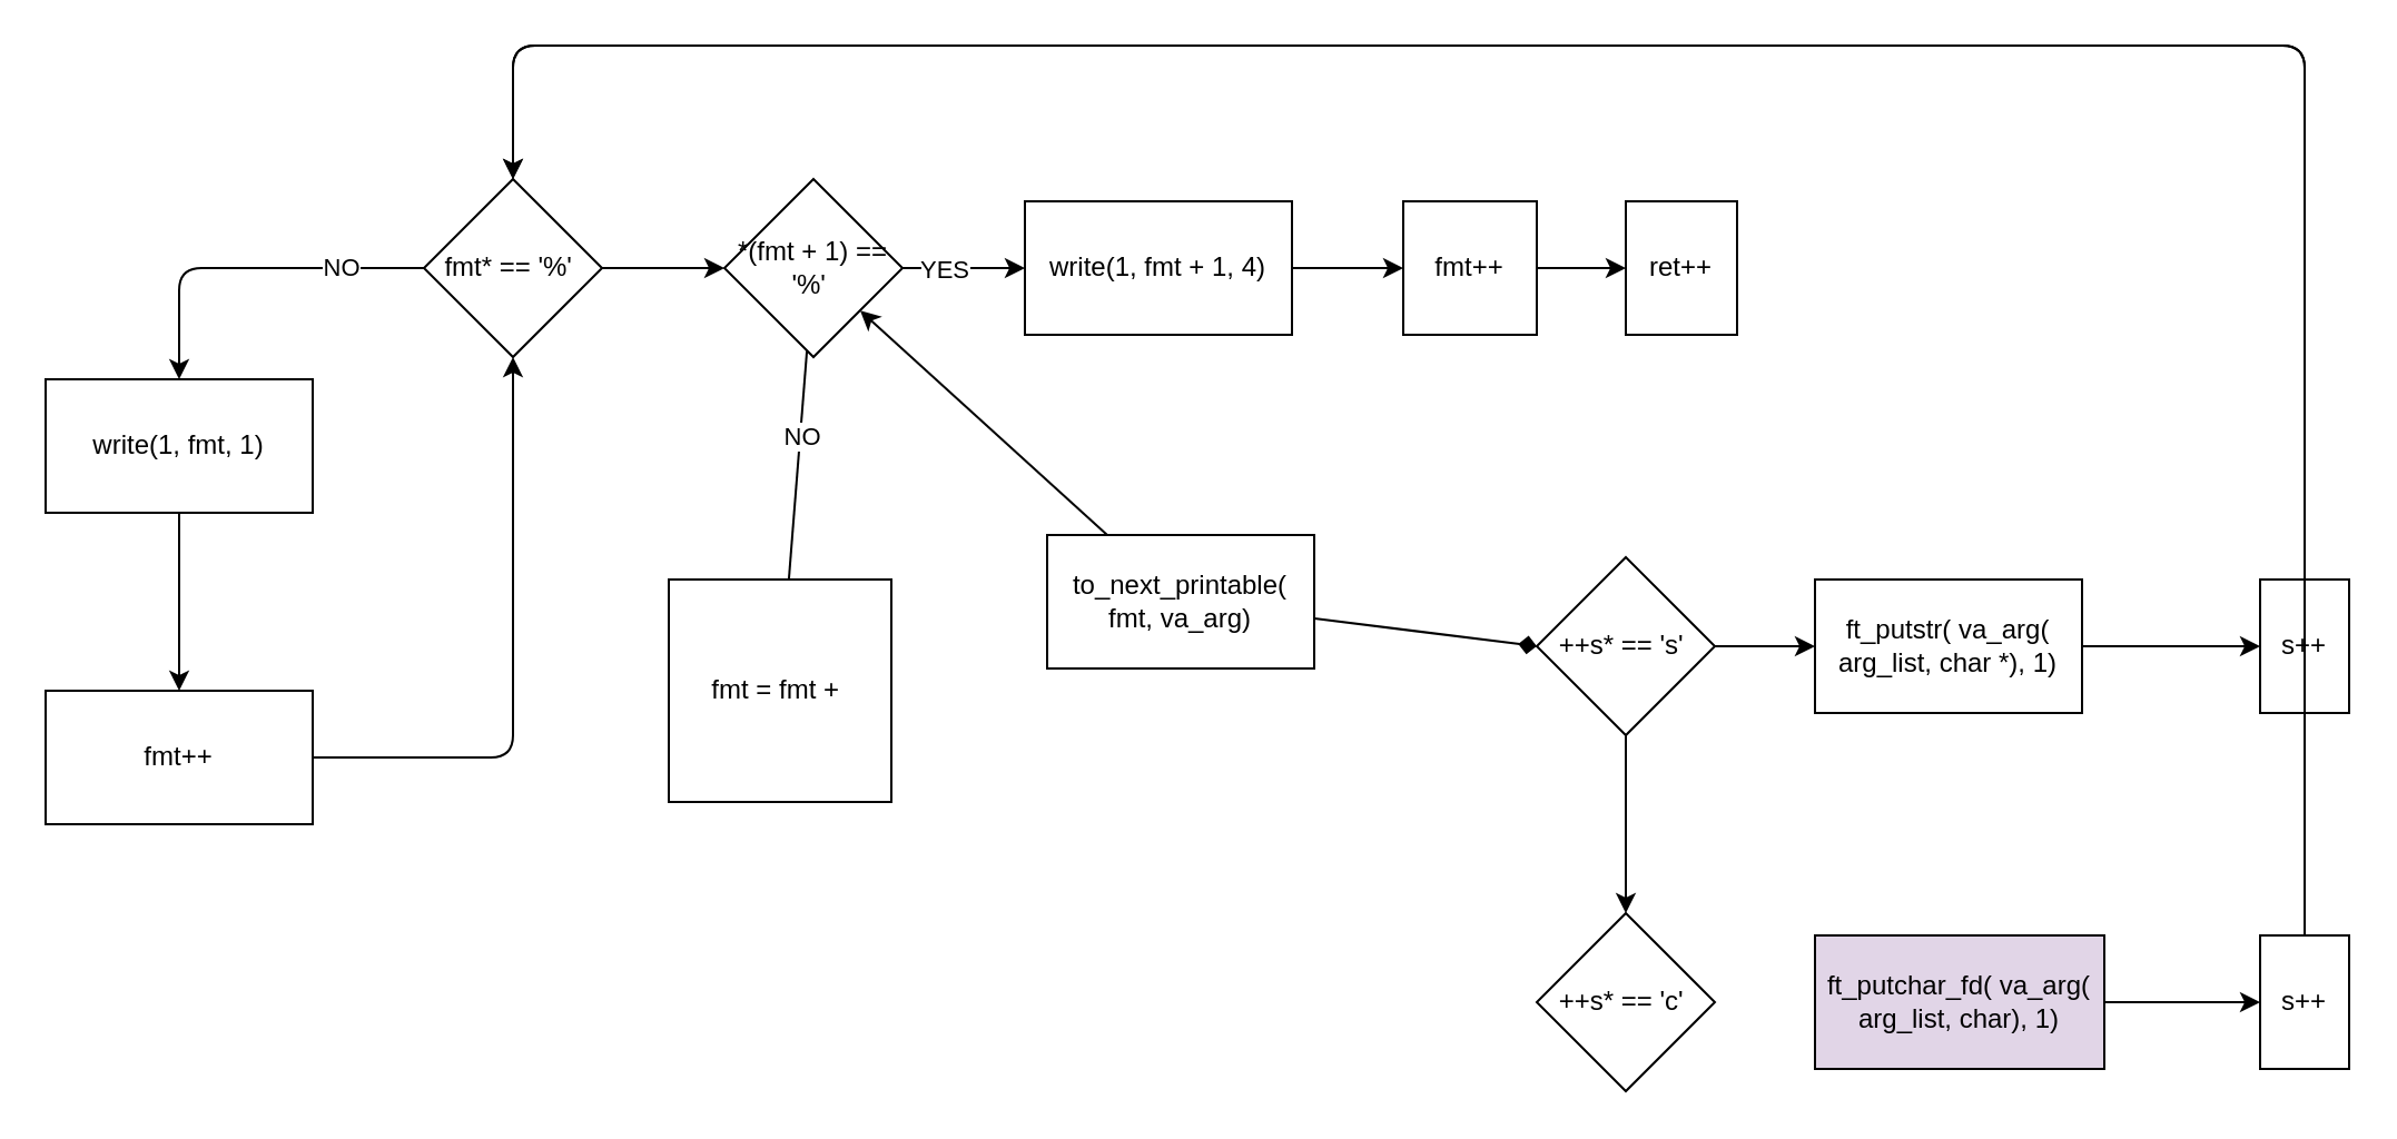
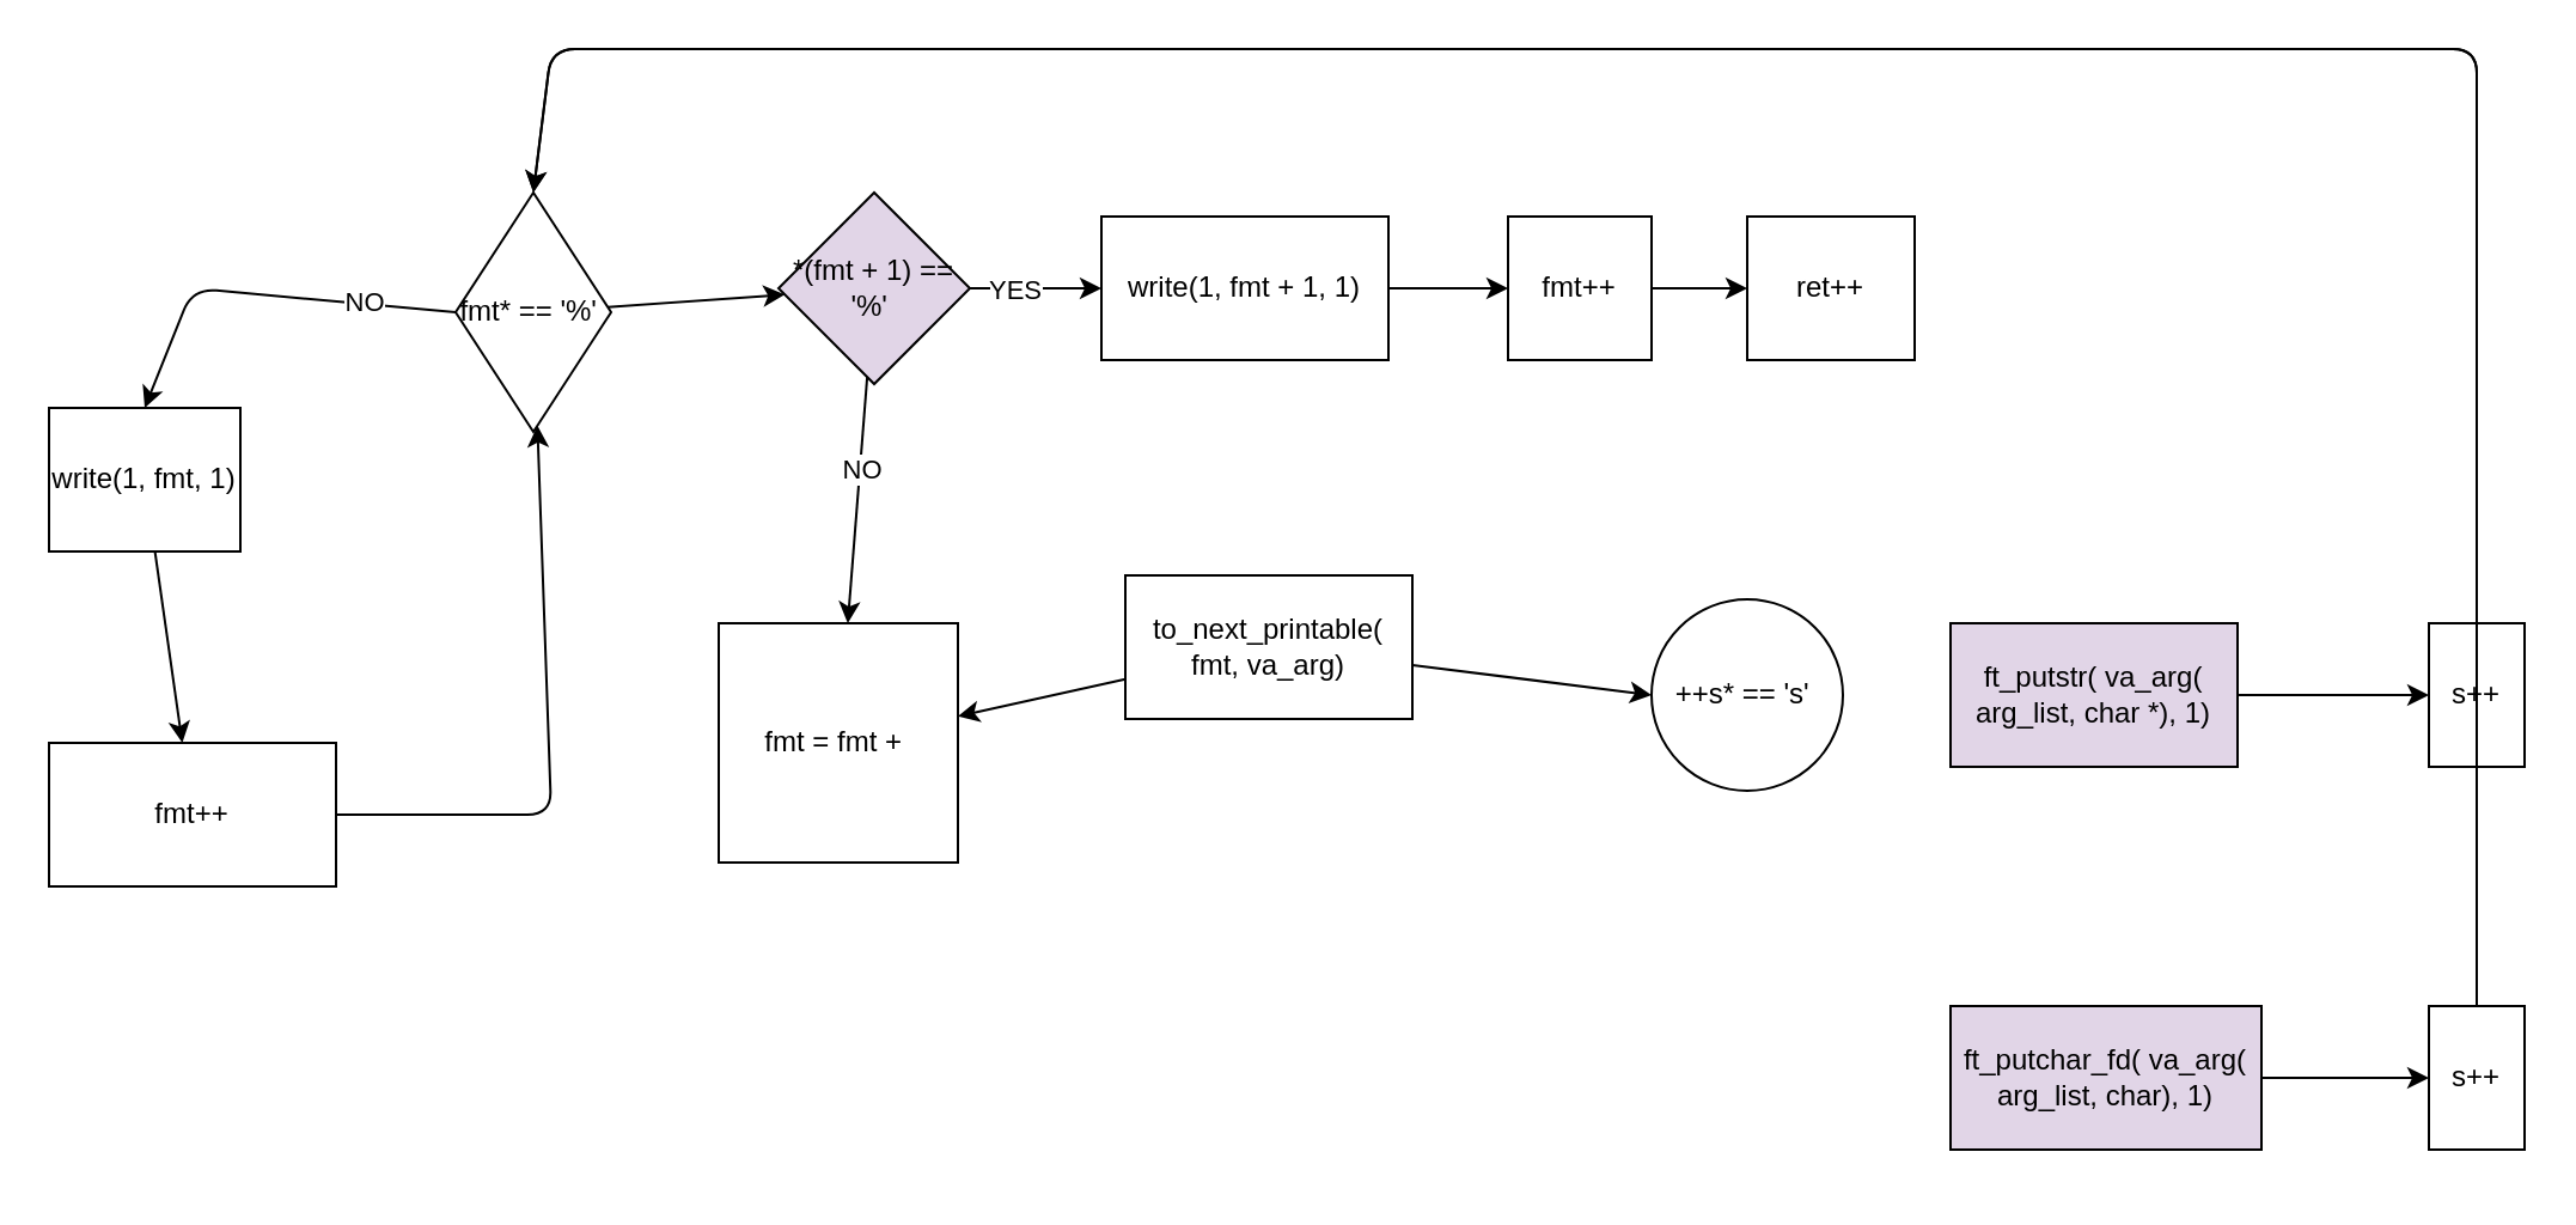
  <mxCell id="0" />
  <mxCell id="1" parent="0" />
  <mxCell id="2" value="" style="edgeStyle=none;html=1;entryX=0.5;entryY=0;entryDx=0;entryDy=0;exitX=0;exitY=0.5;exitDx=0;exitDy=0;" edge="1" parent="1" source="5" target="7"><mxGeometry relative="1" as="geometry"><Array as="points"><mxPoint x="80" y="120" /></Array></mxGeometry></mxCell>
  <mxCell id="3" value="NO" style="edgeLabel;html=1;align=center;verticalAlign=middle;resizable=0;points=[];" vertex="1" connectable="0" parent="2"><mxGeometry x="-0.525" y="-1" relative="1" as="geometry"><mxPoint as="offset" /></mxGeometry></mxCell>
  <mxCell id="4" value="" style="edgeStyle=none;html=1;" edge="1" parent="1" source="5" target="30"><mxGeometry relative="1" as="geometry" /></mxCell>
- <mxCell id="5" value="fmt* == '%'&amp;nbsp;" style="rhombus;whiteSpace=wrap;html=1;" vertex="1" parent="1"><mxGeometry x="190" y="80" width="80" height="80" as="geometry" /></mxCell>
+ <mxCell id="5" value="fmt* == '%'&amp;nbsp;" style="rhombus;whiteSpace=wrap;html=1;" vertex="1" parent="1"><mxGeometry x="190" y="80" width="65" height="100" as="geometry" /></mxCell>
  <mxCell id="6" value="" style="edgeStyle=none;html=1;" edge="1" parent="1" source="7" target="8"><mxGeometry relative="1" as="geometry" /></mxCell>
- <mxCell id="7" value="write(1, fmt, 1)" style="whiteSpace=wrap;html=1;" vertex="1" parent="1"><mxGeometry x="20" y="170" width="120" height="60" as="geometry" /></mxCell>
+ <mxCell id="7" value="write(1, fmt, 1)" style="whiteSpace=wrap;html=1;" vertex="1" parent="1"><mxGeometry x="20" y="170" width="80" height="60" as="geometry" /></mxCell>
  <mxCell id="8" value="fmt++" style="whiteSpace=wrap;html=1;" vertex="1" parent="1"><mxGeometry x="20" y="310" width="120" height="60" as="geometry" /></mxCell>
  <mxCell id="9" value="" style="endArrow=classic;html=1;" edge="1" parent="1" source="8" target="5"><mxGeometry width="50" height="50" relative="1" as="geometry"><mxPoint x="330" y="280" as="sourcePoint" /><mxPoint x="380" y="230" as="targetPoint" /><Array as="points"><mxPoint x="230" y="340" /></Array></mxGeometry></mxCell>
- <mxCell id="10" value="" style="edgeStyle=none;html=1;" edge="1" parent="1" source="12" target="14"><mxGeometry relative="1" as="geometry" /></mxCell>
- <mxCell id="11" value="" style="edgeStyle=none;html=1;" edge="1" parent="1" source="12" target="17"><mxGeometry relative="1" as="geometry" /></mxCell>
- <mxCell id="12" value="++s* == 's'&amp;nbsp;" style="rhombus;whiteSpace=wrap;html=1;" vertex="1" parent="1"><mxGeometry x="690" y="250" width="80" height="80" as="geometry" /></mxCell>
+ <mxCell id="12" value="++s* == 's'&amp;nbsp;" style="ellipse;whiteSpace=wrap;html=1;" vertex="1" parent="1"><mxGeometry x="690" y="250" width="80" height="80" as="geometry" /></mxCell>
  <mxCell id="13" value="" style="edgeStyle=none;html=1;" edge="1" parent="1" source="14" target="16"><mxGeometry relative="1" as="geometry" /></mxCell>
- <mxCell id="14" value="ft_putstr( va_arg( arg_list, char *), 1)" style="whiteSpace=wrap;html=1;" vertex="1" parent="1"><mxGeometry x="815" y="260" width="120" height="60" as="geometry" /></mxCell>
+ <mxCell id="14" value="ft_putstr( va_arg( arg_list, char *), 1)" style="whiteSpace=wrap;html=1;fillColor=#e1d5e7;" vertex="1" parent="1"><mxGeometry x="815" y="260" width="120" height="60" as="geometry" /></mxCell>
  <mxCell id="15" style="edgeStyle=none;html=1;entryX=0.5;entryY=0;entryDx=0;entryDy=0;" edge="1" parent="1" source="16" target="5"><mxGeometry relative="1" as="geometry"><Array as="points"><mxPoint x="1035" y="20" /><mxPoint x="230" y="20" /></Array></mxGeometry></mxCell>
  <mxCell id="16" value="s++" style="whiteSpace=wrap;html=1;" vertex="1" parent="1"><mxGeometry x="1015" y="260" width="40" height="60" as="geometry" /></mxCell>
- <mxCell id="17" value="++s* == 'c'&amp;nbsp;" style="rhombus;whiteSpace=wrap;html=1;" vertex="1" parent="1"><mxGeometry x="690" y="410" width="80" height="80" as="geometry" /></mxCell>
  <mxCell id="18" style="edgeStyle=none;html=1;exitX=1;exitY=0.5;exitDx=0;exitDy=0;" edge="1" parent="1" source="19" target="21"><mxGeometry relative="1" as="geometry" /></mxCell>
  <mxCell id="19" value="ft_putchar_fd( va_arg( arg_list, char), 1)" style="whiteSpace=wrap;html=1;fillColor=#e1d5e7;" vertex="1" parent="1"><mxGeometry x="815" y="420" width="130" height="60" as="geometry" /></mxCell>
  <mxCell id="20" style="edgeStyle=none;html=1;entryX=0.5;entryY=0;entryDx=0;entryDy=0;" edge="1" parent="1" source="21" target="5"><mxGeometry relative="1" as="geometry"><Array as="points"><mxPoint x="1035" y="20" /><mxPoint x="230" y="20" /></Array></mxGeometry></mxCell>
  <mxCell id="21" value="s++" style="whiteSpace=wrap;html=1;" vertex="1" parent="1"><mxGeometry x="1015" y="420" width="40" height="60" as="geometry" /></mxCell>
- <mxCell id="22" value="" style="edgeStyle=none;html=1;" edge="1" parent="1" source="24" target="30"><mxGeometry relative="1" as="geometry" /></mxCell>
- <mxCell id="23" style="edgeStyle=none;html=1;entryX=0;entryY=0.5;entryDx=0;entryDy=0;endArrow=diamond;" edge="1" parent="1" source="24" target="12"><mxGeometry relative="1" as="geometry" /></mxCell>
+ <mxCell id="22" value="" style="edgeStyle=none;html=1;" edge="1" parent="1" source="24" target="25"><mxGeometry relative="1" as="geometry" /></mxCell>
+ <mxCell id="23" style="edgeStyle=none;html=1;entryX=0;entryY=0.5;entryDx=0;entryDy=0;" edge="1" parent="1" source="24" target="12"><mxGeometry relative="1" as="geometry" /></mxCell>
  <mxCell id="24" value="to_next_printable( fmt, va_arg)" style="whiteSpace=wrap;html=1;" vertex="1" parent="1"><mxGeometry x="470" y="240" width="120" height="60" as="geometry" /></mxCell>
  <mxCell id="25" value="fmt = fmt +&amp;nbsp;" style="rectangle;whiteSpace=wrap;html=1;" vertex="1" parent="1"><mxGeometry x="300" y="260" width="100" height="100" as="geometry" /></mxCell>
  <mxCell id="26" value="" style="edgeStyle=none;html=1;" edge="1" parent="1" source="30" target="32"><mxGeometry relative="1" as="geometry" /></mxCell>
  <mxCell id="27" value="YES" style="edgeLabel;html=1;align=center;verticalAlign=middle;resizable=0;points=[];" vertex="1" connectable="0" parent="26"><mxGeometry x="-0.433" y="-4" relative="1" as="geometry"><mxPoint x="2" y="-4" as="offset" /></mxGeometry></mxCell>
- <mxCell id="28" style="edgeStyle=none;html=1;endArrow=none;" edge="1" parent="1" source="30" target="25"><mxGeometry relative="1" as="geometry" /></mxCell>
+ <mxCell id="28" style="edgeStyle=none;html=1;" edge="1" parent="1" source="30" target="25"><mxGeometry relative="1" as="geometry" /></mxCell>
  <mxCell id="29" value="NO" style="edgeLabel;html=1;align=center;verticalAlign=middle;resizable=0;points=[];" vertex="1" connectable="0" parent="28"><mxGeometry x="-0.251" relative="1" as="geometry"><mxPoint as="offset" /></mxGeometry></mxCell>
- <mxCell id="30" value="*(fmt + 1) == '%'&amp;nbsp;" style="rhombus;whiteSpace=wrap;html=1;" vertex="1" parent="1"><mxGeometry x="325" y="80" width="80" height="80" as="geometry" /></mxCell>
+ <mxCell id="30" value="*(fmt + 1) == '%'&amp;nbsp;" style="rhombus;whiteSpace=wrap;html=1;fillColor=#e1d5e7;" vertex="1" parent="1"><mxGeometry x="325" y="80" width="80" height="80" as="geometry" /></mxCell>
  <mxCell id="31" value="" style="edgeStyle=none;html=1;" edge="1" parent="1" source="32" target="34"><mxGeometry relative="1" as="geometry" /></mxCell>
- <mxCell id="32" value="write(1, fmt + 1, 4)" style="whiteSpace=wrap;html=1;" vertex="1" parent="1"><mxGeometry x="460" y="90" width="120" height="60" as="geometry" /></mxCell>
+ <mxCell id="32" value="write(1, fmt + 1, 1)" style="whiteSpace=wrap;html=1;" vertex="1" parent="1"><mxGeometry x="460" y="90" width="120" height="60" as="geometry" /></mxCell>
  <mxCell id="33" value="" style="edgeStyle=none;html=1;" edge="1" parent="1" source="34" target="35"><mxGeometry relative="1" as="geometry" /></mxCell>
  <mxCell id="34" value="fmt++" style="whiteSpace=wrap;html=1;" vertex="1" parent="1"><mxGeometry x="630" y="90" width="60" height="60" as="geometry" /></mxCell>
- <mxCell id="35" value="ret++" style="whiteSpace=wrap;html=1;" vertex="1" parent="1"><mxGeometry x="730" y="90" width="50" height="60" as="geometry" /></mxCell>
+ <mxCell id="35" value="ret++" style="whiteSpace=wrap;html=1;" vertex="1" parent="1"><mxGeometry x="730" y="90" width="70" height="60" as="geometry" /></mxCell>
